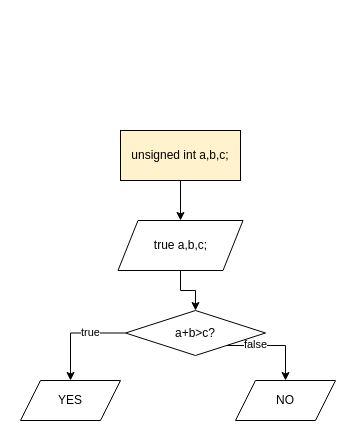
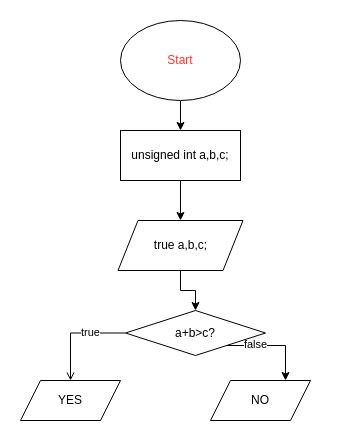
  <mxCell id="0" />
  <mxCell id="1" parent="0" />
+ <mxCell id="2" style="edgeStyle=orthogonalEdgeStyle;rounded=0;orthogonalLoop=1;jettySize=auto;html=1;entryX=0.5;entryY=0;entryDx=0;entryDy=0;" edge="1" parent="1" source="3" target="5"><mxGeometry relative="1" as="geometry" /></mxCell>
+ <mxCell id="3" value="&lt;font color=&quot;#ff3333&quot;&gt;Start&lt;/font&gt;" style="ellipse;whiteSpace=wrap;html=1;" vertex="1" parent="1"><mxGeometry x="120" y="20" width="120" height="80" as="geometry" /></mxCell>
  <mxCell id="4" style="edgeStyle=orthogonalEdgeStyle;rounded=0;orthogonalLoop=1;jettySize=auto;html=1;entryX=0.5;entryY=0;entryDx=0;entryDy=0;" edge="1" parent="1" source="5" target="7"><mxGeometry relative="1" as="geometry" /></mxCell>
- <mxCell id="5" value="unsigned int a,b,c;" style="rounded=0;whiteSpace=wrap;html=1;fillColor=#fff2cc;" vertex="1" parent="1"><mxGeometry x="120" y="130" width="120" height="50" as="geometry" /></mxCell>
+ <mxCell id="5" value="unsigned int a,b,c;" style="rounded=0;whiteSpace=wrap;html=1;" vertex="1" parent="1"><mxGeometry x="120" y="130" width="120" height="50" as="geometry" /></mxCell>
  <mxCell id="6" style="edgeStyle=orthogonalEdgeStyle;rounded=0;orthogonalLoop=1;jettySize=auto;html=1;" edge="1" parent="1" source="7" target="12"><mxGeometry relative="1" as="geometry" /></mxCell>
  <mxCell id="7" value="true a,b,c;" style="shape=parallelogram;perimeter=parallelogramPerimeter;whiteSpace=wrap;html=1;fixedSize=1;" vertex="1" parent="1"><mxGeometry x="117.5" y="220" width="125" height="50" as="geometry" /></mxCell>
- <mxCell id="8" style="edgeStyle=orthogonalEdgeStyle;rounded=0;orthogonalLoop=1;jettySize=auto;html=1;entryX=0.5;entryY=0;entryDx=0;entryDy=0;" edge="1" parent="1" source="12" target="13"><mxGeometry relative="1" as="geometry" /></mxCell>
+ <mxCell id="8" style="edgeStyle=orthogonalEdgeStyle;rounded=0;orthogonalLoop=1;jettySize=auto;html=1;entryX=0.5;entryY=0;entryDx=0;entryDy=0;endArrow=open;" edge="1" parent="1" source="12" target="13"><mxGeometry relative="1" as="geometry" /></mxCell>
  <mxCell id="9" value="true" style="edgeLabel;html=1;align=center;verticalAlign=middle;resizable=0;points=[];" vertex="1" connectable="0" parent="8"><mxGeometry x="-0.296" y="-1" relative="1" as="geometry"><mxPoint as="offset" /></mxGeometry></mxCell>
  <mxCell id="10" style="edgeStyle=orthogonalEdgeStyle;rounded=0;orthogonalLoop=1;jettySize=auto;html=1;" edge="1" parent="1" source="12" target="14"><mxGeometry relative="1" as="geometry"><Array as="points"><mxPoint x="285" y="345" /></Array></mxGeometry></mxCell>
  <mxCell id="11" value="false" style="edgeLabel;html=1;align=center;verticalAlign=middle;resizable=0;points=[];" vertex="1" connectable="0" parent="10"><mxGeometry x="-0.404" y="2" relative="1" as="geometry"><mxPoint as="offset" /></mxGeometry></mxCell>
  <mxCell id="12" value="a+b&amp;gt;c?" style="rhombus;whiteSpace=wrap;html=1;" vertex="1" parent="1"><mxGeometry x="125" y="310" width="140" height="45" as="geometry" /></mxCell>
  <mxCell id="13" value="YES" style="shape=parallelogram;perimeter=parallelogramPerimeter;whiteSpace=wrap;html=1;fixedSize=1;" vertex="1" parent="1"><mxGeometry x="20" y="380" width="100" height="40" as="geometry" /></mxCell>
- <mxCell id="14" value="NO" style="shape=parallelogram;perimeter=parallelogramPerimeter;whiteSpace=wrap;html=1;fixedSize=1;" vertex="1" parent="1"><mxGeometry x="235" y="380" width="100" height="40" as="geometry" /></mxCell>
+ <mxCell id="14" value="NO" style="shape=parallelogram;perimeter=parallelogramPerimeter;whiteSpace=wrap;html=1;fixedSize=1;" vertex="1" parent="1"><mxGeometry x="210" y="380" width="100" height="40" as="geometry" /></mxCell>
